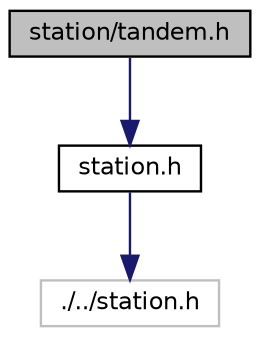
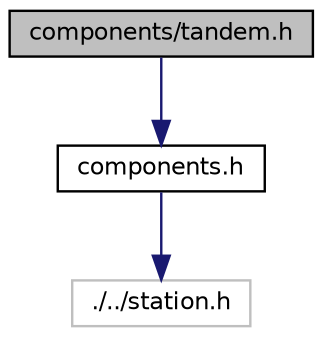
  digraph {
    node [color=black fillcolor=white fontname=Helvetica fontsize=10 shape=record style=filled]
    edge [color=midnightblue fontname=Helvetica fontsize=10 labelfontname=Helvetica labelfontsize=10 style=solid]
-   n1 [fillcolor=grey75 fontcolor=black height=0.2 label="station/tandem.h" width=0.4]
-   n2 [height=0.2 label="station.h" width=0.4]
+   n1 [fillcolor=grey75 fontcolor=black height=0.2 label="components/tandem.h" width=0.4]
+   n2 [height=0.2 label="components.h" width=0.4]
    n3 [color=grey75 height=0.2 label="./../station.h" width=0.4]
    n1 -> n2
    n2 -> n3
  }
